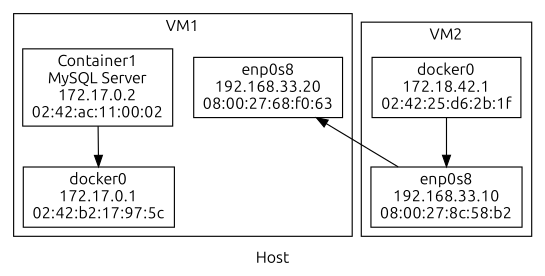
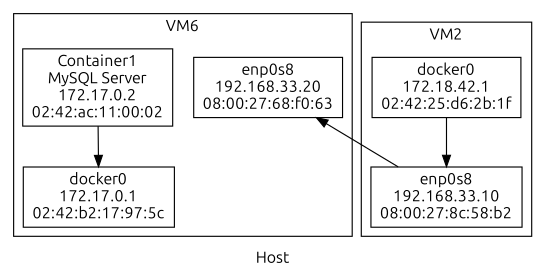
  digraph {
    fontname=Ubuntu
    label=Host
    node [fontname=Ubuntu shape=box]
    edge [fontname=Ubuntu]
    n1 [label="enp0s8\n192.168.33.20\n08:00:27:68:f0:63"]
    n2 [label="Container1\nMySQL Server\n172.17.0.2\n02:42:ac:11:00:02"]
    n3 [label="docker0\n172.17.0.1\n02:42:b2:17:97:5c"]
    n4 [label="enp0s8\n192.168.33.10\n08:00:27:8c:58:b2"]
    n5 [label="docker0\n172.18.42.1\n02:42:25:d6:2b:1f"]
    subgraph cluster_1 {
-     label=VM1
+     label=VM6
      n1
      n2
      n3
    }
    subgraph cluster_2 {
      label=VM2
      n4
      n5
    }
    n2 -> n3
    n4 -> n1 [constraint=false]
    n5 -> n4
  }
